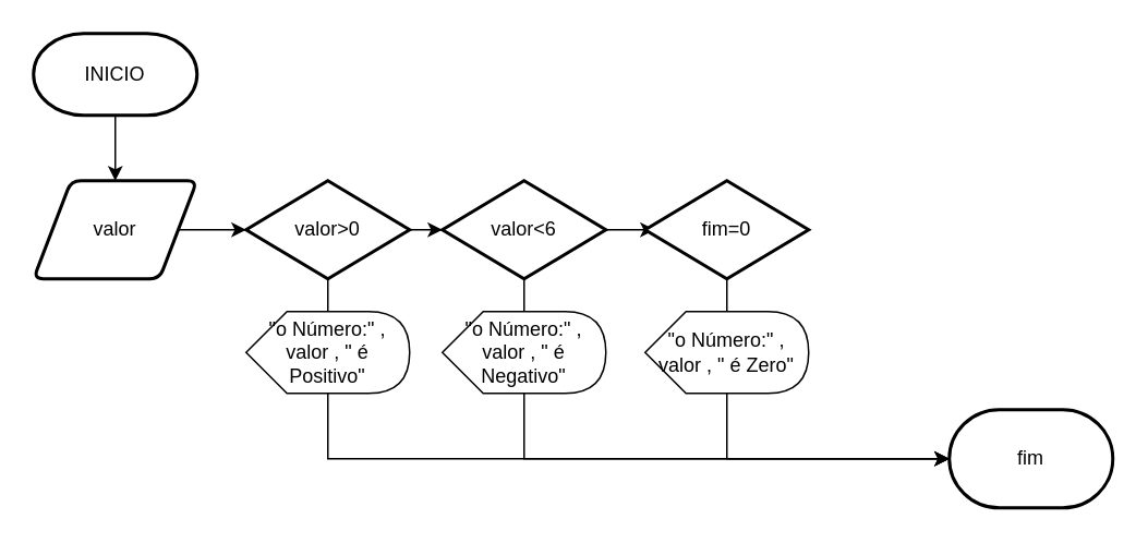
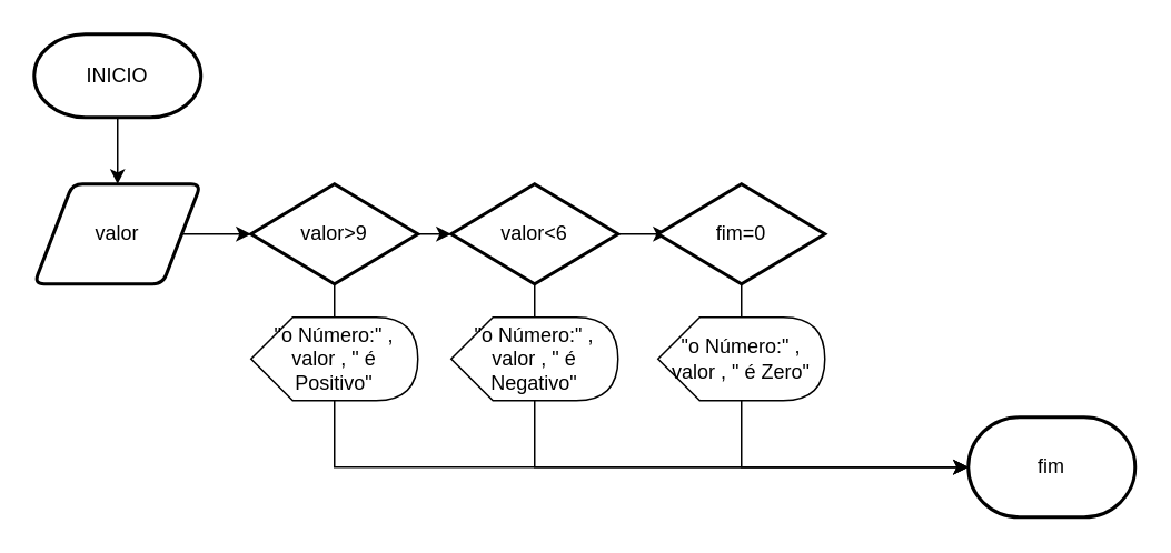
  <mxCell id="0" />
  <mxCell id="1" parent="0" />
  <mxCell id="2" style="edgeStyle=orthogonalEdgeStyle;rounded=0;orthogonalLoop=1;jettySize=auto;html=1;" edge="1" parent="1" source="3"><mxGeometry relative="1" as="geometry"><mxPoint x="70" y="110" as="targetPoint" /></mxGeometry></mxCell>
  <mxCell id="3" value="INICIO" style="strokeWidth=2;html=1;shape=mxgraph.flowchart.terminator;whiteSpace=wrap;" vertex="1" parent="1"><mxGeometry x="20" y="20" width="100" height="50" as="geometry" /></mxCell>
  <mxCell id="4" style="edgeStyle=orthogonalEdgeStyle;rounded=0;orthogonalLoop=1;jettySize=auto;html=1;" edge="1" parent="1" source="5"><mxGeometry relative="1" as="geometry"><mxPoint x="150" y="140" as="targetPoint" /></mxGeometry></mxCell>
  <mxCell id="5" value="valor" style="shape=parallelogram;html=1;strokeWidth=2;perimeter=parallelogramPerimeter;whiteSpace=wrap;rounded=1;arcSize=12;size=0.23;" vertex="1" parent="1"><mxGeometry x="20" y="110" width="100" height="60" as="geometry" /></mxCell>
  <mxCell id="6" style="edgeStyle=orthogonalEdgeStyle;rounded=0;orthogonalLoop=1;jettySize=auto;html=1;" edge="1" parent="1" source="8"><mxGeometry relative="1" as="geometry"><mxPoint x="270" y="140" as="targetPoint" /></mxGeometry></mxCell>
  <mxCell id="7" style="edgeStyle=orthogonalEdgeStyle;rounded=0;orthogonalLoop=1;jettySize=auto;html=1;" edge="1" parent="1" source="8"><mxGeometry relative="1" as="geometry"><mxPoint x="580" y="280" as="targetPoint" /><Array as="points"><mxPoint x="200" y="280" /><mxPoint x="580" y="280" /></Array></mxGeometry></mxCell>
- <mxCell id="8" value="valor&amp;gt;0" style="strokeWidth=2;html=1;shape=mxgraph.flowchart.decision;whiteSpace=wrap;" vertex="1" parent="1"><mxGeometry x="150" y="110" width="100" height="60" as="geometry" /></mxCell>
+ <mxCell id="8" value="valor&amp;gt;9" style="strokeWidth=2;html=1;shape=mxgraph.flowchart.decision;whiteSpace=wrap;" vertex="1" parent="1"><mxGeometry x="150" y="110" width="100" height="60" as="geometry" /></mxCell>
  <mxCell id="9" style="edgeStyle=orthogonalEdgeStyle;rounded=0;orthogonalLoop=1;jettySize=auto;html=1;" edge="1" parent="1" source="11"><mxGeometry relative="1" as="geometry"><mxPoint x="400" y="140" as="targetPoint" /></mxGeometry></mxCell>
  <mxCell id="10" style="edgeStyle=orthogonalEdgeStyle;rounded=0;orthogonalLoop=1;jettySize=auto;html=1;" edge="1" parent="1" source="11"><mxGeometry relative="1" as="geometry"><mxPoint x="580" y="280" as="targetPoint" /><Array as="points"><mxPoint x="320" y="280" /><mxPoint x="580" y="280" /></Array></mxGeometry></mxCell>
  <mxCell id="11" value="valor&amp;lt;6" style="strokeWidth=2;html=1;shape=mxgraph.flowchart.decision;whiteSpace=wrap;" vertex="1" parent="1"><mxGeometry x="270" y="110" width="100" height="60" as="geometry" /></mxCell>
  <mxCell id="12" style="edgeStyle=orthogonalEdgeStyle;rounded=0;orthogonalLoop=1;jettySize=auto;html=1;" edge="1" parent="1" source="13"><mxGeometry relative="1" as="geometry"><mxPoint x="580" y="280" as="targetPoint" /><Array as="points"><mxPoint x="444" y="280" /><mxPoint x="580" y="280" /></Array></mxGeometry></mxCell>
  <mxCell id="13" value="fim=0" style="strokeWidth=2;html=1;shape=mxgraph.flowchart.decision;whiteSpace=wrap;" vertex="1" parent="1"><mxGeometry x="394" y="110" width="100" height="60" as="geometry" /></mxCell>
  <mxCell id="14" value="&quot;o Número:&quot; , valor , &quot; é Positivo&quot;" style="shape=display;whiteSpace=wrap;html=1;" vertex="1" parent="1"><mxGeometry x="150" y="190" width="100" height="50" as="geometry" /></mxCell>
  <mxCell id="15" value="&quot;o Número:&quot; , valor , &quot; é Negativo&quot;" style="shape=display;whiteSpace=wrap;html=1;" vertex="1" parent="1"><mxGeometry x="270" y="190" width="100" height="50" as="geometry" /></mxCell>
  <mxCell id="16" value="&quot;o Número:&quot; , valor , &quot; é Zero&quot;" style="shape=display;whiteSpace=wrap;html=1;" vertex="1" parent="1"><mxGeometry x="394" y="190" width="100" height="50" as="geometry" /></mxCell>
  <mxCell id="17" value="fim" style="strokeWidth=2;html=1;shape=mxgraph.flowchart.terminator;whiteSpace=wrap;" vertex="1" parent="1"><mxGeometry x="580" y="250" width="100" height="60" as="geometry" /></mxCell>
